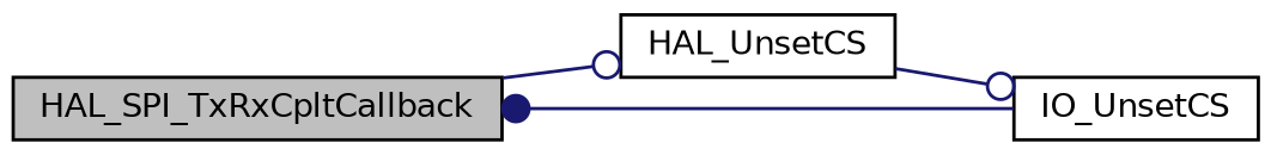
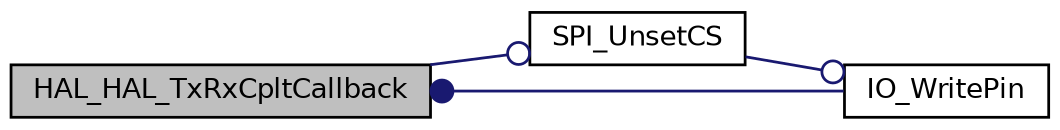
  digraph {
    rankdir=LR
    node [color=black fillcolor=white fontname=Helvetica fontsize=10 shape=record style=filled]
    edge [arrowhead=odot color=midnightblue fontname=Helvetica fontsize=10 labelfontname=Helvetica labelfontsize=10 style=solid]
-   n1 [fillcolor=grey75 fontcolor=black height=0.2 label=HAL_SPI_TxRxCpltCallback width=0.4]
-   n2 [height=0.2 label=HAL_UnsetCS width=0.4]
-   n3 [height=0.2 label=IO_UnsetCS width=0.4]
+   n1 [fillcolor=grey75 fontcolor=black height=0.2 label=HAL_HAL_TxRxCpltCallback width=0.4]
+   n2 [height=0.2 label=SPI_UnsetCS width=0.4]
+   n3 [height=0.2 label=IO_WritePin width=0.4]
    n1 -> n2
    n2 -> n3
    n3 -> n1 [arrowhead=dot]
  }
